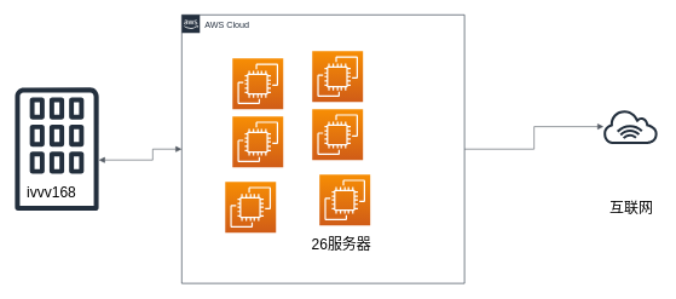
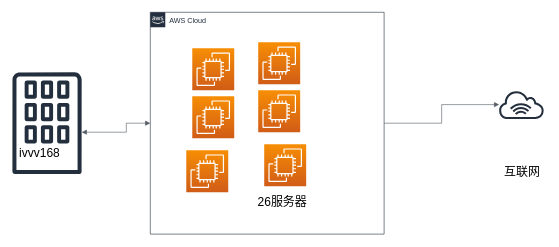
  <mxCell id="0" />
  <mxCell id="1" parent="0" />
  <mxCell id="2" value="AWS Cloud" style="points=[[0,0],[0.25,0],[0.5,0],[0.75,0],[1,0],[1,0.25],[1,0.5],[1,0.75],[1,1],[0.75,1],[0.5,1],[0.25,1],[0,1],[0,0.75],[0,0.5],[0,0.25]];outlineConnect=0;gradientColor=none;html=1;whiteSpace=wrap;fontSize=12;fontStyle=0;container=1;pointerEvents=0;collapsible=0;recursiveResize=0;shape=mxgraph.aws4.group;grIcon=mxgraph.aws4.group_aws_cloud_alt;strokeColor=#232F3E;fillColor=none;verticalAlign=top;align=left;spacingLeft=30;fontColor=#232F3E;dashed=0;" vertex="1" parent="1"><mxGeometry x="250" y="20" width="390" height="370" as="geometry" /></mxCell>
  <mxCell id="3" value="" style="sketch=0;points=[[0,0,0],[0.25,0,0],[0.5,0,0],[0.75,0,0],[1,0,0],[0,1,0],[0.25,1,0],[0.5,1,0],[0.75,1,0],[1,1,0],[0,0.25,0],[0,0.5,0],[0,0.75,0],[1,0.25,0],[1,0.5,0],[1,0.75,0]];outlineConnect=0;fontColor=#232F3E;gradientColor=#F78E04;gradientDirection=north;fillColor=#D05C17;strokeColor=#ffffff;dashed=0;verticalLabelPosition=bottom;verticalAlign=top;align=center;html=1;fontSize=12;fontStyle=0;aspect=fixed;shape=mxgraph.aws4.resourceIcon;resIcon=mxgraph.aws4.ec2;" vertex="1" parent="2"><mxGeometry x="70" y="60" width="70" height="70" as="geometry" /></mxCell>
  <mxCell id="4" value="" style="sketch=0;points=[[0,0,0],[0.25,0,0],[0.5,0,0],[0.75,0,0],[1,0,0],[0,1,0],[0.25,1,0],[0.5,1,0],[0.75,1,0],[1,1,0],[0,0.25,0],[0,0.5,0],[0,0.75,0],[1,0.25,0],[1,0.5,0],[1,0.75,0]];outlineConnect=0;fontColor=#232F3E;gradientColor=#F78E04;gradientDirection=north;fillColor=#D05C17;strokeColor=#ffffff;dashed=0;verticalLabelPosition=bottom;verticalAlign=top;align=center;html=1;fontSize=12;fontStyle=0;aspect=fixed;shape=mxgraph.aws4.resourceIcon;resIcon=mxgraph.aws4.ec2;" vertex="1" parent="2"><mxGeometry x="70" y="140" width="70" height="70" as="geometry" /></mxCell>
  <mxCell id="5" value="" style="sketch=0;points=[[0,0,0],[0.25,0,0],[0.5,0,0],[0.75,0,0],[1,0,0],[0,1,0],[0.25,1,0],[0.5,1,0],[0.75,1,0],[1,1,0],[0,0.25,0],[0,0.5,0],[0,0.75,0],[1,0.25,0],[1,0.5,0],[1,0.75,0]];outlineConnect=0;fontColor=#232F3E;gradientColor=#F78E04;gradientDirection=north;fillColor=#D05C17;strokeColor=#ffffff;dashed=0;verticalLabelPosition=bottom;verticalAlign=top;align=center;html=1;fontSize=12;fontStyle=0;aspect=fixed;shape=mxgraph.aws4.resourceIcon;resIcon=mxgraph.aws4.ec2;" vertex="1" parent="2"><mxGeometry x="180" y="50" width="70" height="70" as="geometry" /></mxCell>
  <mxCell id="6" value="" style="sketch=0;points=[[0,0,0],[0.25,0,0],[0.5,0,0],[0.75,0,0],[1,0,0],[0,1,0],[0.25,1,0],[0.5,1,0],[0.75,1,0],[1,1,0],[0,0.25,0],[0,0.5,0],[0,0.75,0],[1,0.25,0],[1,0.5,0],[1,0.75,0]];outlineConnect=0;fontColor=#232F3E;gradientColor=#F78E04;gradientDirection=north;fillColor=#D05C17;strokeColor=#ffffff;dashed=0;verticalLabelPosition=bottom;verticalAlign=top;align=center;html=1;fontSize=12;fontStyle=0;aspect=fixed;shape=mxgraph.aws4.resourceIcon;resIcon=mxgraph.aws4.ec2;" vertex="1" parent="2"><mxGeometry x="180" y="130" width="70" height="70" as="geometry" /></mxCell>
  <mxCell id="7" value="" style="sketch=0;points=[[0,0,0],[0.25,0,0],[0.5,0,0],[0.75,0,0],[1,0,0],[0,1,0],[0.25,1,0],[0.5,1,0],[0.75,1,0],[1,1,0],[0,0.25,0],[0,0.5,0],[0,0.75,0],[1,0.25,0],[1,0.5,0],[1,0.75,0]];outlineConnect=0;fontColor=#232F3E;gradientColor=#F78E04;gradientDirection=north;fillColor=#D05C17;strokeColor=#ffffff;dashed=0;verticalLabelPosition=bottom;verticalAlign=top;align=center;html=1;fontSize=12;fontStyle=0;aspect=fixed;shape=mxgraph.aws4.resourceIcon;resIcon=mxgraph.aws4.ec2;" vertex="1" parent="2"><mxGeometry x="60" y="230" width="70" height="70" as="geometry" /></mxCell>
  <mxCell id="8" value="" style="sketch=0;points=[[0,0,0],[0.25,0,0],[0.5,0,0],[0.75,0,0],[1,0,0],[0,1,0],[0.25,1,0],[0.5,1,0],[0.75,1,0],[1,1,0],[0,0.25,0],[0,0.5,0],[0,0.75,0],[1,0.25,0],[1,0.5,0],[1,0.75,0]];outlineConnect=0;fontColor=#232F3E;gradientColor=#F78E04;gradientDirection=north;fillColor=#D05C17;strokeColor=#ffffff;dashed=0;verticalLabelPosition=bottom;verticalAlign=top;align=center;html=1;fontSize=12;fontStyle=0;aspect=fixed;shape=mxgraph.aws4.resourceIcon;resIcon=mxgraph.aws4.ec2;" vertex="1" parent="2"><mxGeometry x="190" y="220" width="70" height="70" as="geometry" /></mxCell>
  <mxCell id="9" value="&lt;font style=&quot;vertical-align: inherit&quot;&gt;&lt;font style=&quot;vertical-align: inherit&quot;&gt;&lt;font style=&quot;vertical-align: inherit&quot;&gt;&lt;font style=&quot;vertical-align: inherit ; font-size: 20px&quot;&gt;26服务器&lt;/font&gt;&lt;/font&gt;&lt;/font&gt;&lt;/font&gt;" style="text;html=1;resizable=0;autosize=1;align=center;verticalAlign=middle;points=[];fillColor=none;strokeColor=none;rounded=0;" vertex="1" parent="2"><mxGeometry x="170" y="305" width="100" height="20" as="geometry" /></mxCell>
  <mxCell id="10" value="" style="sketch=0;outlineConnect=0;fontColor=#232F3E;gradientColor=none;fillColor=#232F3D;strokeColor=none;dashed=0;verticalLabelPosition=bottom;verticalAlign=top;align=center;html=1;fontSize=12;fontStyle=0;aspect=fixed;pointerEvents=1;shape=mxgraph.aws4.corporate_data_center;" vertex="1" parent="1"><mxGeometry x="20" y="120" width="115.51" height="170" as="geometry" /></mxCell>
  <mxCell id="11" value="" style="edgeStyle=orthogonalEdgeStyle;html=1;endArrow=block;elbow=vertical;startArrow=block;startFill=1;endFill=1;strokeColor=#545B64;rounded=0;entryX=0;entryY=0.5;entryDx=0;entryDy=0;" edge="1" parent="1" source="10" target="2"><mxGeometry width="100" relative="1" as="geometry"><mxPoint x="430" y="260" as="sourcePoint" /><mxPoint x="530" y="260" as="targetPoint" /><Array as="points"><mxPoint x="210" y="220" /><mxPoint x="210" y="205" /></Array></mxGeometry></mxCell>
- <mxCell id="12" value="&lt;font style=&quot;vertical-align: inherit ; font-size: 20px&quot;&gt;&lt;font style=&quot;vertical-align: inherit ; font-size: 20px&quot;&gt;&lt;font style=&quot;vertical-align: inherit ; font-size: 20px&quot;&gt;&lt;font style=&quot;vertical-align: inherit ; font-size: 20px&quot;&gt;ivvv168&lt;/font&gt;&lt;/font&gt;&lt;/font&gt;&lt;/font&gt;" style="text;html=1;resizable=0;autosize=1;align=center;verticalAlign=middle;points=[];fillColor=none;strokeColor=none;rounded=0;" vertex="1" parent="1"><mxGeometry x="30" y="254" width="80" height="20" as="geometry" /></mxCell>
+ <mxCell id="12" value="&lt;font style=&quot;vertical-align: inherit ; font-size: 20px&quot;&gt;&lt;font style=&quot;vertical-align: inherit ; font-size: 20px&quot;&gt;&lt;font style=&quot;vertical-align: inherit ; font-size: 20px&quot;&gt;&lt;font style=&quot;vertical-align: inherit ; font-size: 20px&quot;&gt;ivvv168&lt;/font&gt;&lt;/font&gt;&lt;/font&gt;&lt;/font&gt;" style="text;html=1;resizable=0;autosize=1;align=center;verticalAlign=middle;points=[];fillColor=none;strokeColor=none;rounded=0;" vertex="1" parent="1"><mxGeometry x="25" y="244" width="80" height="20" as="geometry" /></mxCell>
  <mxCell id="13" value="" style="sketch=0;outlineConnect=0;fontColor=#232F3E;gradientColor=none;fillColor=#232F3D;strokeColor=none;dashed=0;verticalLabelPosition=bottom;verticalAlign=top;align=center;html=1;fontSize=12;fontStyle=0;aspect=fixed;pointerEvents=1;shape=mxgraph.aws4.internet_alt1;" vertex="1" parent="1"><mxGeometry x="830" y="150" width="78" height="48" as="geometry" /></mxCell>
  <mxCell id="14" value="" style="edgeStyle=orthogonalEdgeStyle;html=1;endArrow=block;elbow=vertical;startArrow=none;endFill=1;strokeColor=#545B64;rounded=0;" edge="1" parent="1" source="2" target="13"><mxGeometry width="100" relative="1" as="geometry"><mxPoint x="250" y="180" as="sourcePoint" /><mxPoint x="350" y="180" as="targetPoint" /><Array as="points" /></mxGeometry></mxCell>
  <mxCell id="15" value="&lt;font style=&quot;vertical-align: inherit&quot;&gt;&lt;font style=&quot;vertical-align: inherit ; font-size: 20px&quot;&gt;互联网&lt;/font&gt;&lt;/font&gt;" style="text;html=1;resizable=0;autosize=1;align=center;verticalAlign=middle;points=[];fillColor=none;strokeColor=none;rounded=0;" vertex="1" parent="1"><mxGeometry x="830" y="275" width="80" height="20" as="geometry" /></mxCell>
